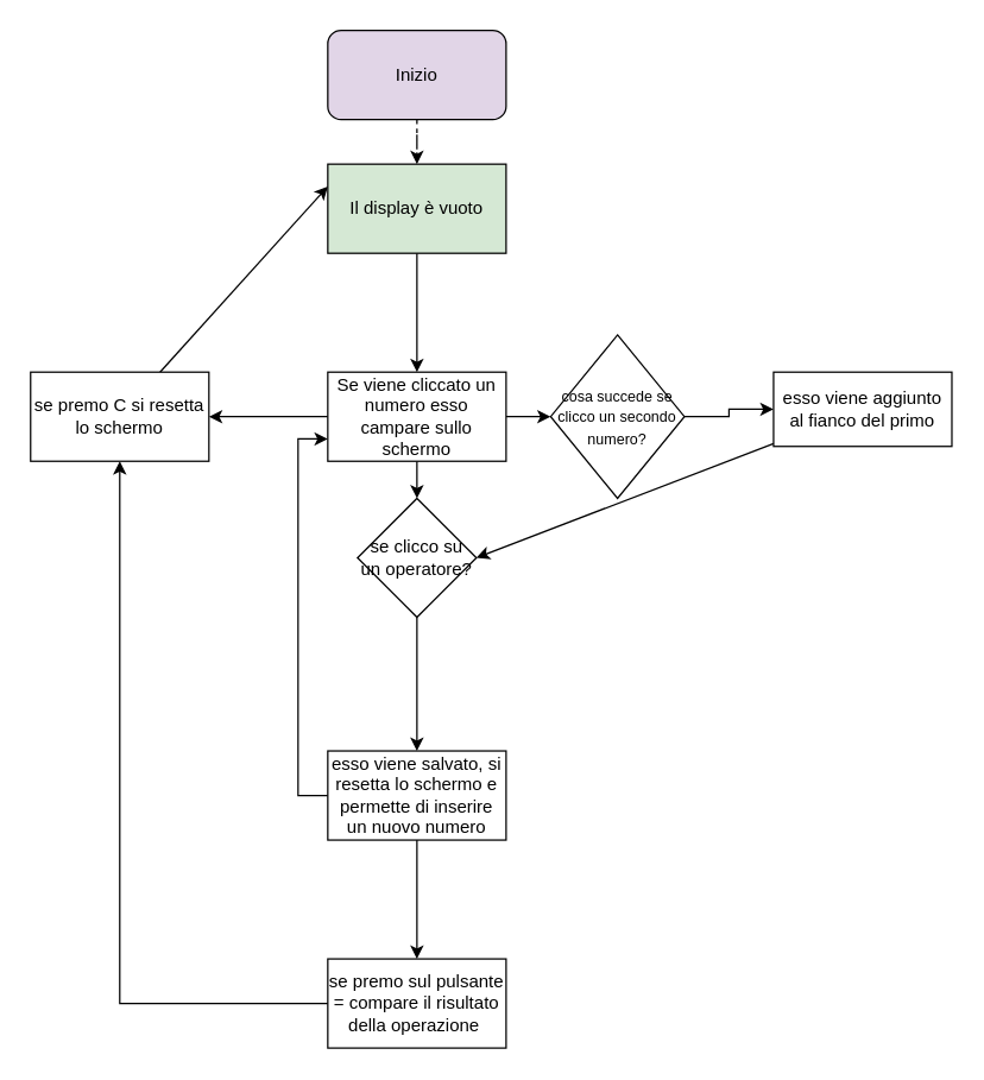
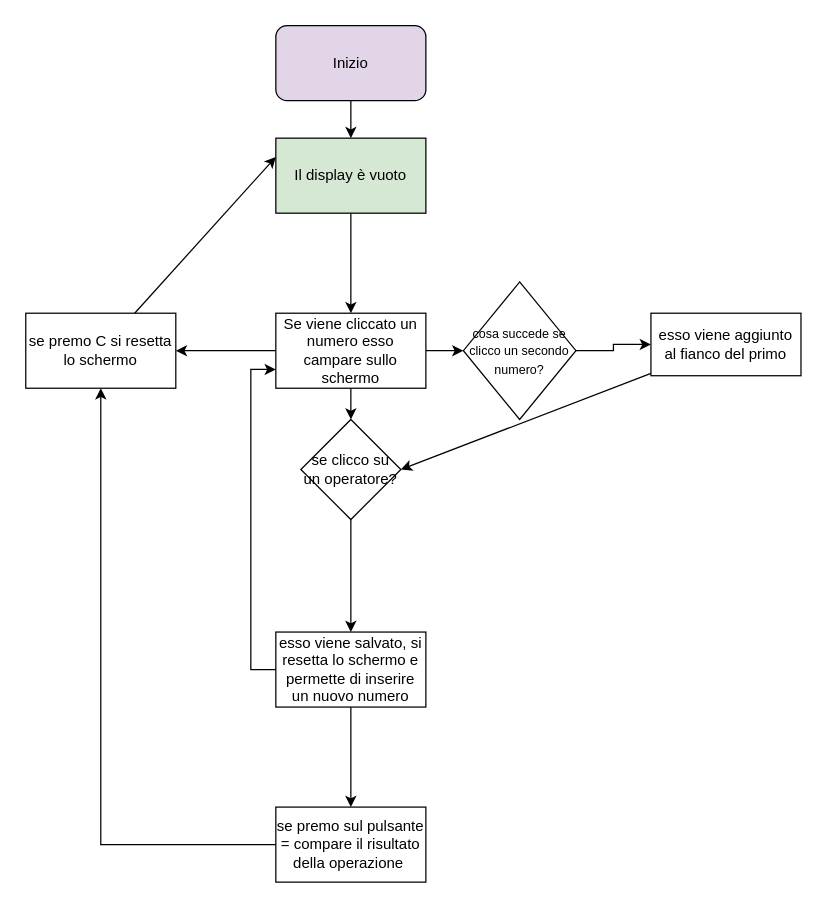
  <mxCell id="0" />
  <mxCell id="1" parent="0" />
- <mxCell id="2" style="edgeStyle=orthogonalEdgeStyle;rounded=0;orthogonalLoop=1;jettySize=auto;html=1;exitX=0.5;exitY=1;exitDx=0;exitDy=0;dashed=1;" edge="1" parent="1" source="3" target="5"><mxGeometry relative="1" as="geometry" /></mxCell>
+ <mxCell id="2" style="edgeStyle=orthogonalEdgeStyle;rounded=0;orthogonalLoop=1;jettySize=auto;html=1;exitX=0.5;exitY=1;exitDx=0;exitDy=0;" edge="1" parent="1" source="3" target="5"><mxGeometry relative="1" as="geometry" /></mxCell>
  <mxCell id="3" value="Inizio" style="rounded=1;whiteSpace=wrap;html=1;fillColor=#e1d5e7;" vertex="1" parent="1"><mxGeometry x="220" y="20" width="120" height="60" as="geometry" /></mxCell>
  <mxCell id="4" value="" style="edgeStyle=orthogonalEdgeStyle;rounded=0;orthogonalLoop=1;jettySize=auto;html=1;" edge="1" parent="1" source="5" target="9"><mxGeometry relative="1" as="geometry" /></mxCell>
  <mxCell id="5" value="Il display è vuoto" style="rounded=0;whiteSpace=wrap;html=1;fillColor=#d5e8d4;" vertex="1" parent="1"><mxGeometry x="220" y="110" width="120" height="60" as="geometry" /></mxCell>
  <mxCell id="6" value="" style="edgeStyle=orthogonalEdgeStyle;rounded=0;orthogonalLoop=1;jettySize=auto;html=1;" edge="1" parent="1" source="9" target="11"><mxGeometry relative="1" as="geometry" /></mxCell>
  <mxCell id="7" value="" style="edgeStyle=orthogonalEdgeStyle;rounded=0;orthogonalLoop=1;jettySize=auto;html=1;" edge="1" parent="1" source="9" target="15"><mxGeometry relative="1" as="geometry" /></mxCell>
  <mxCell id="8" value="" style="edgeStyle=orthogonalEdgeStyle;rounded=0;orthogonalLoop=1;jettySize=auto;html=1;" edge="1" parent="1" source="9" target="22"><mxGeometry relative="1" as="geometry" /></mxCell>
  <mxCell id="9" value="Se viene cliccato un numero esso campare sullo schermo" style="rounded=0;whiteSpace=wrap;html=1;" vertex="1" parent="1"><mxGeometry x="220" y="250" width="120" height="60" as="geometry" /></mxCell>
  <mxCell id="10" style="edgeStyle=orthogonalEdgeStyle;rounded=0;orthogonalLoop=1;jettySize=auto;html=1;exitX=1;exitY=0.5;exitDx=0;exitDy=0;" edge="1" parent="1" source="11" target="13"><mxGeometry relative="1" as="geometry"><mxPoint x="490" y="280" as="targetPoint" /></mxGeometry></mxCell>
  <mxCell id="11" value="&lt;font style=&quot;font-size: 10px;&quot;&gt;cosa succede se clicco un secondo numero?&lt;/font&gt;" style="rhombus;whiteSpace=wrap;html=1;rounded=0;" vertex="1" parent="1"><mxGeometry x="370" y="225" width="90" height="110" as="geometry" /></mxCell>
  <mxCell id="12" style="rounded=0;orthogonalLoop=1;jettySize=auto;html=1;entryX=1;entryY=0.5;entryDx=0;entryDy=0;" edge="1" parent="1" source="13" target="15"><mxGeometry relative="1" as="geometry" /></mxCell>
  <mxCell id="13" value="esso viene aggiunto al fianco del primo" style="rounded=0;whiteSpace=wrap;html=1;" vertex="1" parent="1"><mxGeometry x="520" y="250" width="120" height="50" as="geometry" /></mxCell>
  <mxCell id="14" value="" style="edgeStyle=orthogonalEdgeStyle;rounded=0;orthogonalLoop=1;jettySize=auto;html=1;" edge="1" parent="1" source="15" target="18"><mxGeometry relative="1" as="geometry" /></mxCell>
  <mxCell id="15" value="se clicco su un operatore?" style="rhombus;whiteSpace=wrap;html=1;rounded=0;" vertex="1" parent="1"><mxGeometry x="240" y="335" width="80" height="80" as="geometry" /></mxCell>
  <mxCell id="16" value="" style="edgeStyle=orthogonalEdgeStyle;rounded=0;orthogonalLoop=1;jettySize=auto;html=1;" edge="1" parent="1" source="18" target="20"><mxGeometry relative="1" as="geometry" /></mxCell>
  <mxCell id="17" style="edgeStyle=orthogonalEdgeStyle;rounded=0;orthogonalLoop=1;jettySize=auto;html=1;exitX=0;exitY=0.5;exitDx=0;exitDy=0;entryX=0;entryY=0.75;entryDx=0;entryDy=0;" edge="1" parent="1" source="18" target="9"><mxGeometry relative="1" as="geometry" /></mxCell>
  <mxCell id="18" value="esso viene salvato, si resetta lo schermo e permette di inserire un nuovo numero" style="whiteSpace=wrap;html=1;rounded=0;" vertex="1" parent="1"><mxGeometry x="220" y="505" width="120" height="60" as="geometry" /></mxCell>
  <mxCell id="19" style="edgeStyle=orthogonalEdgeStyle;rounded=0;orthogonalLoop=1;jettySize=auto;html=1;entryX=0.5;entryY=1;entryDx=0;entryDy=0;" edge="1" parent="1" source="20" target="22"><mxGeometry relative="1" as="geometry" /></mxCell>
  <mxCell id="20" value="se premo sul pulsante = compare il risultato della operazione&amp;nbsp;" style="whiteSpace=wrap;html=1;rounded=0;" vertex="1" parent="1"><mxGeometry x="220" y="645" width="120" height="60" as="geometry" /></mxCell>
  <mxCell id="21" style="rounded=0;orthogonalLoop=1;jettySize=auto;html=1;entryX=0;entryY=0.25;entryDx=0;entryDy=0;" edge="1" parent="1" source="22" target="5"><mxGeometry relative="1" as="geometry"><mxPoint x="-80" y="120" as="targetPoint" /></mxGeometry></mxCell>
  <mxCell id="22" value="se premo C si resetta lo schermo" style="whiteSpace=wrap;html=1;rounded=0;" vertex="1" parent="1"><mxGeometry x="20" y="250" width="120" height="60" as="geometry" /></mxCell>
